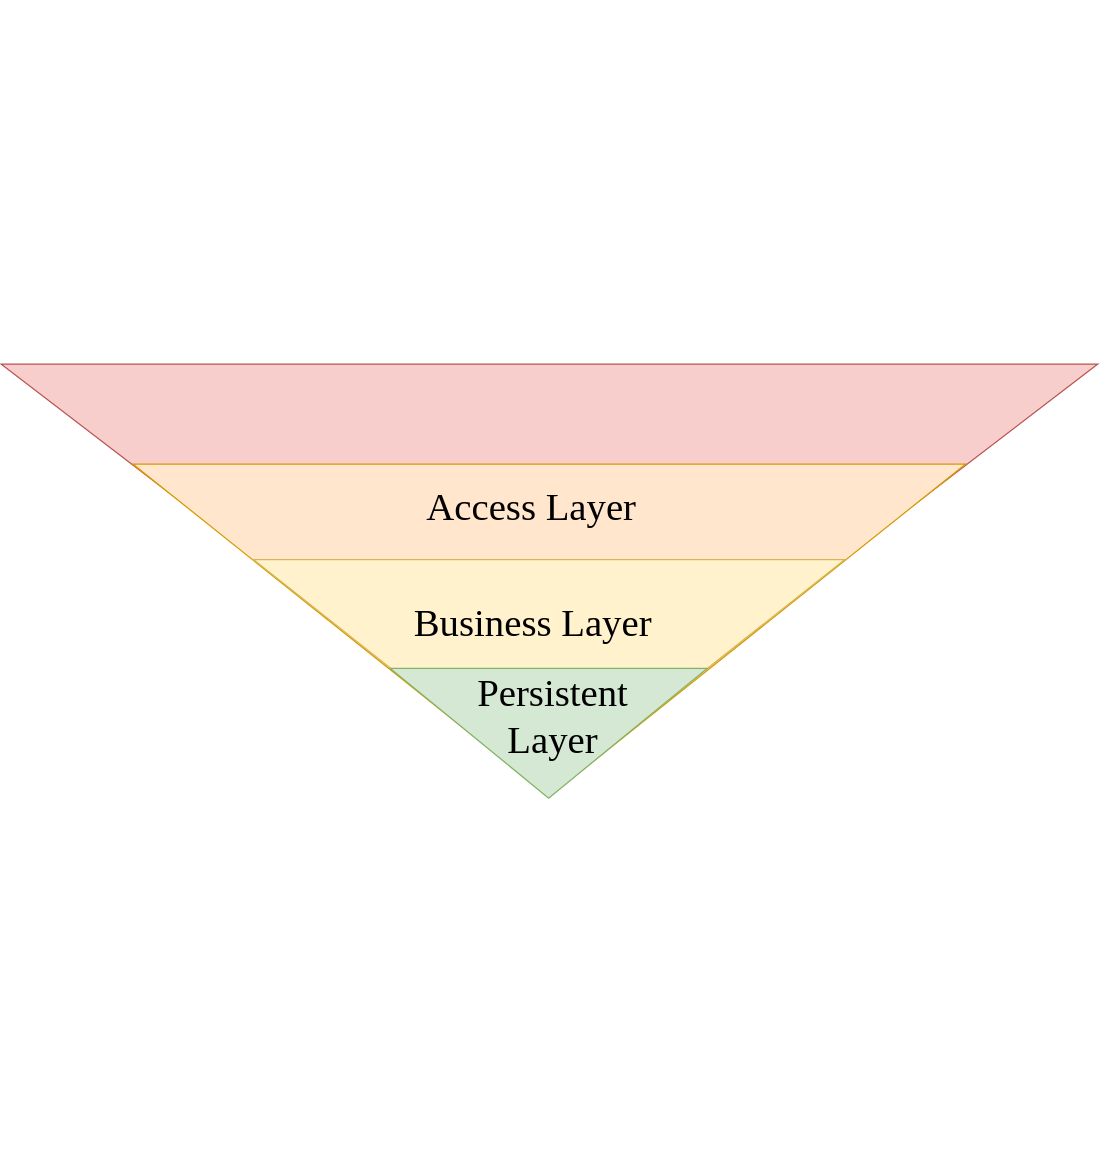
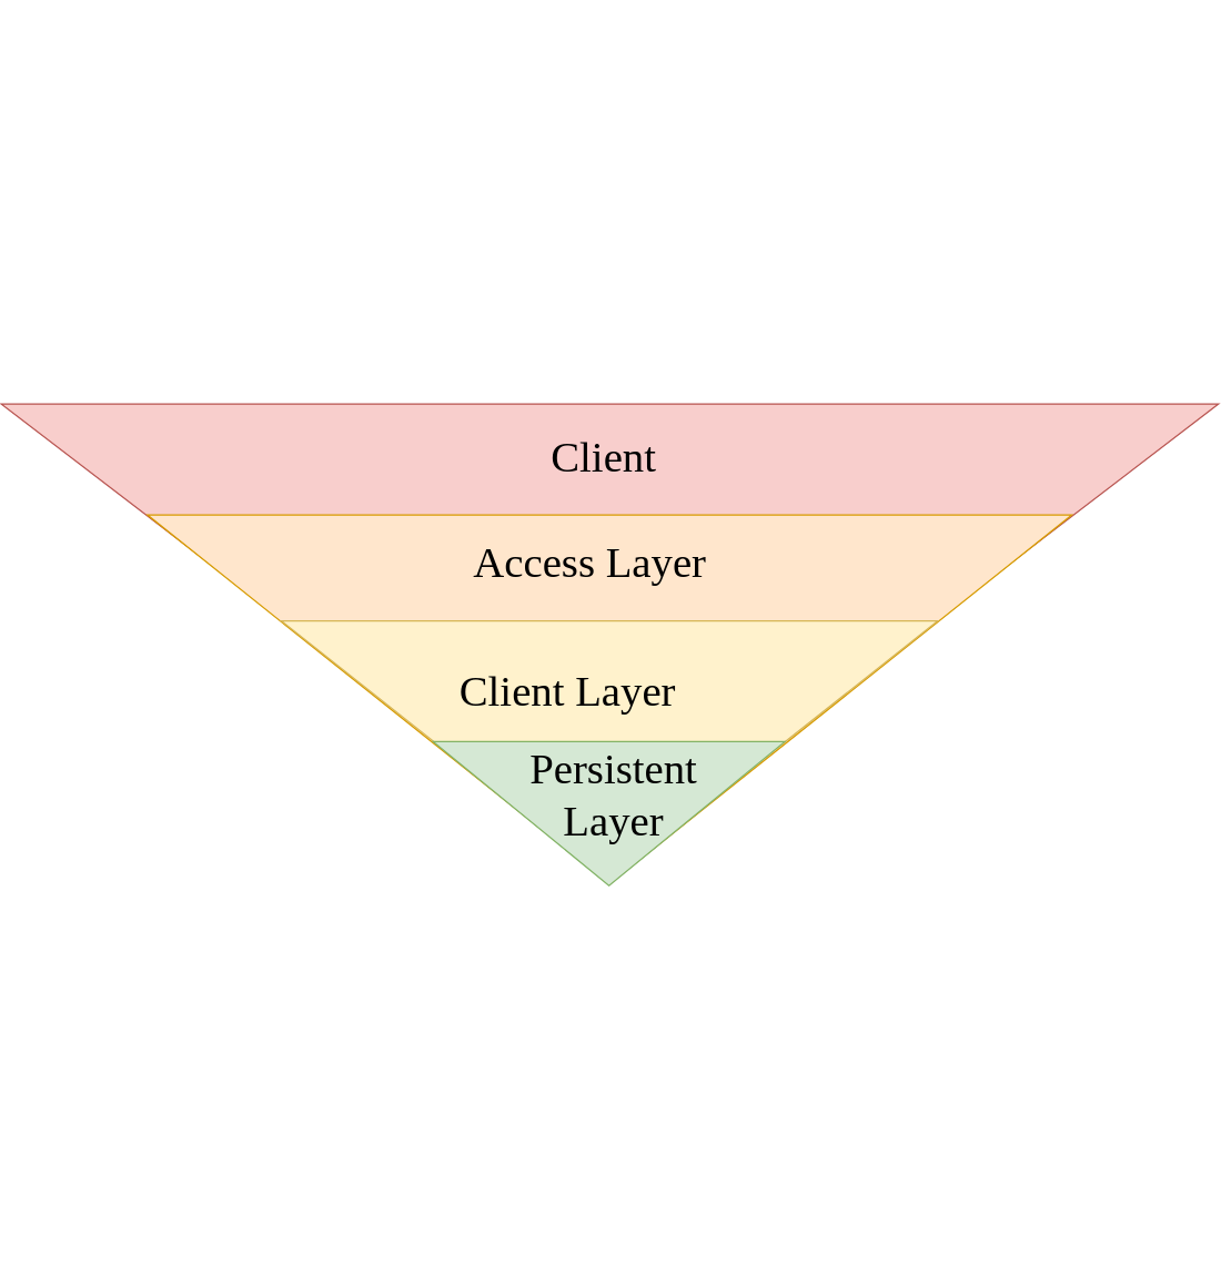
  <mxCell id="0" />
  <mxCell id="1" parent="0" />
  <mxCell id="2" value="" style="triangle;whiteSpace=wrap;html=1;fontFamily=Comic Sans MS;fontSize=31;rotation=90;fillColor=#f8cecc;strokeColor=#b85450;" vertex="1" parent="1"><mxGeometry x="20" y="20" width="336.02" height="877.5" as="geometry" /></mxCell>
  <mxCell id="3" value="" style="triangle;whiteSpace=wrap;html=1;fontFamily=Comic Sans MS;fontSize=31;rotation=90;fillColor=#ffe6cc;strokeColor=#d79b00;" vertex="1" parent="1"><mxGeometry x="54.89" y="170.57" width="266.02" height="666.35" as="geometry" /></mxCell>
  <mxCell id="4" value="" style="triangle;whiteSpace=wrap;html=1;fontFamily=Comic Sans MS;fontSize=31;rotation=90;fillColor=#fff2cc;strokeColor=#d6b656;" vertex="1" parent="1"><mxGeometry x="94.11" y="304.15" width="187.37" height="473.3" as="geometry" /></mxCell>
  <mxCell id="5" value="" style="triangle;whiteSpace=wrap;html=1;fontFamily=Comic Sans MS;fontSize=31;rotation=90;fillColor=#d5e8d4;strokeColor=#82b366;" vertex="1" parent="1"><mxGeometry x="135.52" y="459.38" width="103.82" height="253.47" as="geometry" /></mxCell>
+ <mxCell id="6" value="&lt;meta charset=&quot;utf-8&quot;&gt;&lt;span style=&quot;color: rgb(0, 0, 0); font-family: &amp;quot;comic sans ms&amp;quot;; font-size: 31px; font-style: normal; font-weight: 400; letter-spacing: normal; text-align: center; text-indent: 0px; text-transform: none; word-spacing: 0px; display: inline; float: none;&quot;&gt;Client&lt;/span&gt;" style="text;whiteSpace=wrap;html=1;fontSize=31;fontFamily=Comic Sans MS;labelBackgroundColor=none;" vertex="1" parent="1"><mxGeometry x="144.21" y="304.15" width="86.24" height="50" as="geometry" /></mxCell>
  <mxCell id="7" value="&lt;meta charset=&quot;utf-8&quot;&gt;&lt;span style=&quot;color: rgb(0, 0, 0); font-family: &amp;quot;comic sans ms&amp;quot;; font-size: 31px; font-style: normal; font-weight: 400; letter-spacing: normal; text-align: center; text-indent: 0px; text-transform: none; word-spacing: 0px; display: inline; float: none;&quot;&gt;Access Layer&lt;/span&gt;" style="text;whiteSpace=wrap;html=1;fontSize=31;fontFamily=Comic Sans MS;labelBackgroundColor=none;" vertex="1" parent="1"><mxGeometry x="87.8" y="380" width="200" height="50" as="geometry" /></mxCell>
- <mxCell id="8" value="&lt;meta charset=&quot;utf-8&quot;&gt;&lt;span style=&quot;color: rgb(0, 0, 0); font-family: &amp;quot;comic sans ms&amp;quot;; font-size: 31px; font-style: normal; font-weight: 400; letter-spacing: normal; text-align: center; text-indent: 0px; text-transform: none; word-spacing: 0px; display: inline; float: none;&quot;&gt;Business Layer&lt;/span&gt;" style="text;whiteSpace=wrap;html=1;fontSize=31;fontFamily=Comic Sans MS;labelBackgroundColor=none;" vertex="1" parent="1"><mxGeometry x="78.01" y="473.24" width="220" height="50" as="geometry" /></mxCell>
+ <mxCell id="8" value="&lt;meta charset=&quot;utf-8&quot;&gt;&lt;span style=&quot;color: rgb(0, 0, 0); font-family: &amp;quot;comic sans ms&amp;quot;; font-size: 31px; font-style: normal; font-weight: 400; letter-spacing: normal; text-align: center; text-indent: 0px; text-transform: none; word-spacing: 0px; display: inline; float: none;&quot;&gt;Client Layer&lt;/span&gt;" style="text;whiteSpace=wrap;html=1;fontSize=31;fontFamily=Comic Sans MS;labelBackgroundColor=none;" vertex="1" parent="1"><mxGeometry x="78.01" y="473.24" width="220" height="50" as="geometry" /></mxCell>
  <mxCell id="9" value="&lt;span style=&quot;color: rgb(0, 0, 0); font-family: &amp;quot;comic sans ms&amp;quot;; font-size: 31px; font-style: normal; font-weight: 400; letter-spacing: normal; text-indent: 0px; text-transform: none; word-spacing: 0px; display: inline; float: none;&quot;&gt;Persistent &lt;br&gt;Layer&lt;/span&gt;" style="text;whiteSpace=wrap;html=1;fontSize=31;fontFamily=Comic Sans MS;align=center;labelBackgroundColor=none;" vertex="1" parent="1"><mxGeometry x="113.62" y="529" width="154.24" height="91" as="geometry" /></mxCell>
